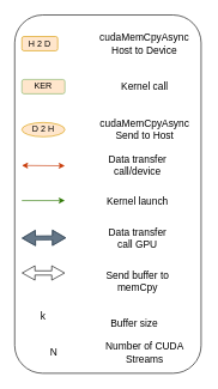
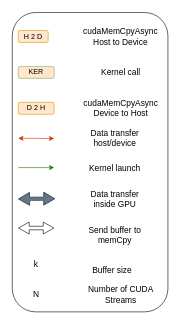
  <mxCell id="0" />
  <mxCell id="1" parent="0" />
  <mxCell id="2" value="" style="rounded=1;whiteSpace=wrap;html=1;strokeColor=#000000;fontSize=14;" vertex="1" parent="1"><mxGeometry x="20" y="20" width="260" height="500" as="geometry" /></mxCell>
  <mxCell id="3" value="H 2 D" style="rounded=1;whiteSpace=wrap;html=1;fillColor=#ffe6cc;strokeColor=#d79b00;" vertex="1" parent="1"><mxGeometry x="30" y="50" width="50" height="20" as="geometry" /></mxCell>
  <mxCell id="4" value="KER" style="rounded=1;whiteSpace=wrap;html=1;fillColor=#ffe6cc;strokeColor=#82b366;" vertex="1" parent="1"><mxGeometry x="30" y="110" width="60" height="20" as="geometry" /></mxCell>
- <mxCell id="5" value="D 2 H" style="ellipse;whiteSpace=wrap;html=1;fillColor=#ffe6cc;strokeColor=#d79b00;" vertex="1" parent="1"><mxGeometry x="30" y="170" width="60" height="20" as="geometry" /></mxCell>
+ <mxCell id="5" value="D 2 H" style="rounded=1;whiteSpace=wrap;html=1;fillColor=#ffe6cc;strokeColor=#d79b00;" vertex="1" parent="1"><mxGeometry x="30" y="170" width="60" height="20" as="geometry" /></mxCell>
  <mxCell id="6" value="" style="endArrow=classic;startArrow=classic;html=1;exitX=1;exitY=0.5;exitDx=0;exitDy=0;fillColor=#fa6800;strokeColor=#C73500;" edge="1" parent="1"><mxGeometry width="50" height="50" relative="1" as="geometry"><mxPoint x="30" y="230" as="sourcePoint" /><mxPoint x="90" y="230.5" as="targetPoint" /></mxGeometry></mxCell>
  <mxCell id="7" value="" style="endArrow=classic;html=1;strokeColor=#2D7600;strokeWidth=1;fontSize=14;fillColor=#60a917;" edge="1" parent="1"><mxGeometry width="50" height="50" relative="1" as="geometry"><mxPoint x="30" y="279" as="sourcePoint" /><mxPoint x="90" y="279" as="targetPoint" /></mxGeometry></mxCell>
  <mxCell id="8" value="" style="endArrow=classic;startArrow=classic;html=1;shape=flexArrow;fillColor=#647687;strokeColor=#314354;exitX=-0.015;exitY=0.536;exitDx=0;exitDy=0;exitPerimeter=0;width=5.882;endSize=5.788;endWidth=14.464;startSize=5.788;startWidth=14.464;" edge="1" parent="1"><mxGeometry width="50" height="50" relative="1" as="geometry"><mxPoint x="30" y="331.5" as="sourcePoint" /><mxPoint x="91.5" y="331" as="targetPoint" /><Array as="points"><mxPoint x="69.1" y="330.94" /></Array></mxGeometry></mxCell>
  <mxCell id="9" value="" style="shape=flexArrow;endArrow=classic;startArrow=classic;html=1;strokeColor=#000000;strokeWidth=1;fontSize=17;width=5.882;endSize=5.588;endWidth=13.08;startWidth=13.08;startSize=5.588;" edge="1" parent="1"><mxGeometry width="50" height="50" relative="1" as="geometry"><mxPoint x="30" y="380" as="sourcePoint" /><mxPoint x="90" y="380" as="targetPoint" /></mxGeometry></mxCell>
  <mxCell id="10" value="cudaMemCpyAsync Host to Device" style="text;html=1;strokeColor=none;fillColor=none;align=center;verticalAlign=middle;whiteSpace=wrap;rounded=0;fontSize=14;" vertex="1" parent="1"><mxGeometry x="130" y="50" width="142" height="20" as="geometry" /></mxCell>
- <mxCell id="11" value="cudaMemCpyAsync Send to Host" style="text;html=1;strokeColor=none;fillColor=none;align=center;verticalAlign=middle;whiteSpace=wrap;rounded=0;fontSize=14;" vertex="1" parent="1"><mxGeometry x="129.5" y="170" width="143" height="20" as="geometry" /></mxCell>
- <mxCell id="12" value="Data transfer call/device" style="text;html=1;strokeColor=none;fillColor=none;align=center;verticalAlign=middle;whiteSpace=wrap;rounded=0;fontSize=14;" vertex="1" parent="1"><mxGeometry x="120" y="220" width="143" height="20" as="geometry" /></mxCell>
+ <mxCell id="11" value="cudaMemCpyAsync Device to Host" style="text;html=1;strokeColor=none;fillColor=none;align=center;verticalAlign=middle;whiteSpace=wrap;rounded=0;fontSize=14;" vertex="1" parent="1"><mxGeometry x="129.5" y="170" width="143" height="20" as="geometry" /></mxCell>
+ <mxCell id="12" value="Data transfer host/device" style="text;html=1;strokeColor=none;fillColor=none;align=center;verticalAlign=middle;whiteSpace=wrap;rounded=0;fontSize=14;" vertex="1" parent="1"><mxGeometry x="120" y="220" width="143" height="20" as="geometry" /></mxCell>
  <mxCell id="13" value="Kernel launch" style="text;html=1;strokeColor=none;fillColor=none;align=center;verticalAlign=middle;whiteSpace=wrap;rounded=0;fontSize=14;" vertex="1" parent="1"><mxGeometry x="120" y="270" width="143" height="20" as="geometry" /></mxCell>
- <mxCell id="14" value="Data transfer &lt;br&gt;call GPU" style="text;html=1;strokeColor=none;fillColor=none;align=center;verticalAlign=middle;whiteSpace=wrap;rounded=0;fontSize=14;" vertex="1" parent="1"><mxGeometry x="120" y="321.5" width="143" height="20" as="geometry" /></mxCell>
+ <mxCell id="14" value="Data transfer &lt;br&gt;inside GPU" style="text;html=1;strokeColor=none;fillColor=none;align=center;verticalAlign=middle;whiteSpace=wrap;rounded=0;fontSize=14;" vertex="1" parent="1"><mxGeometry x="120" y="321.5" width="143" height="20" as="geometry" /></mxCell>
  <mxCell id="15" value="Send buffer to memCpy" style="text;html=1;strokeColor=none;fillColor=none;align=center;verticalAlign=middle;whiteSpace=wrap;rounded=0;fontSize=14;" vertex="1" parent="1"><mxGeometry x="120" y="381.5" width="143" height="20" as="geometry" /></mxCell>
  <mxCell id="16" value="Kernel call" style="text;html=1;strokeColor=none;fillColor=none;align=center;verticalAlign=middle;whiteSpace=wrap;rounded=0;fontSize=14;" vertex="1" parent="1"><mxGeometry x="129.5" y="110" width="143" height="20" as="geometry" /></mxCell>
  <mxCell id="17" style="edgeStyle=orthogonalEdgeStyle;rounded=0;orthogonalLoop=1;jettySize=auto;html=1;exitX=0.5;exitY=1;exitDx=0;exitDy=0;startArrow=none;startFill=0;endArrow=block;endFill=1;strokeColor=#949494;strokeWidth=1;fontSize=14;" edge="1" parent="1" source="16" target="16"><mxGeometry relative="1" as="geometry" /></mxCell>
  <mxCell id="18" value="k" style="text;html=1;strokeColor=none;fillColor=none;align=center;verticalAlign=middle;whiteSpace=wrap;rounded=0;fontSize=14;" vertex="1" parent="1"><mxGeometry x="40" y="430" width="40" height="20" as="geometry" /></mxCell>
  <mxCell id="19" value="&lt;div&gt;Buffer size&lt;/div&gt;" style="text;html=1;strokeColor=none;fillColor=none;align=center;verticalAlign=middle;whiteSpace=wrap;rounded=0;fontSize=14;" vertex="1" parent="1"><mxGeometry x="146.5" y="441" width="80" height="20" as="geometry" /></mxCell>
- <mxCell id="20" value="N" style="text;html=1;strokeColor=none;fillColor=none;align=center;verticalAlign=middle;whiteSpace=wrap;rounded=0;fontSize=14;" vertex="1" parent="1"><mxGeometry x="55" y="480" width="40" height="20" as="geometry" /></mxCell>
+ <mxCell id="20" value="N" style="text;html=1;strokeColor=none;fillColor=none;align=center;verticalAlign=middle;whiteSpace=wrap;rounded=0;fontSize=14;" vertex="1" parent="1"><mxGeometry x="40" y="480" width="40" height="20" as="geometry" /></mxCell>
  <mxCell id="21" value="Number of CUDA Streams " style="text;html=1;strokeColor=none;fillColor=none;align=center;verticalAlign=middle;whiteSpace=wrap;rounded=0;fontSize=14;" vertex="1" parent="1"><mxGeometry x="120.5" y="480.5" width="161" height="20" as="geometry" /></mxCell>
